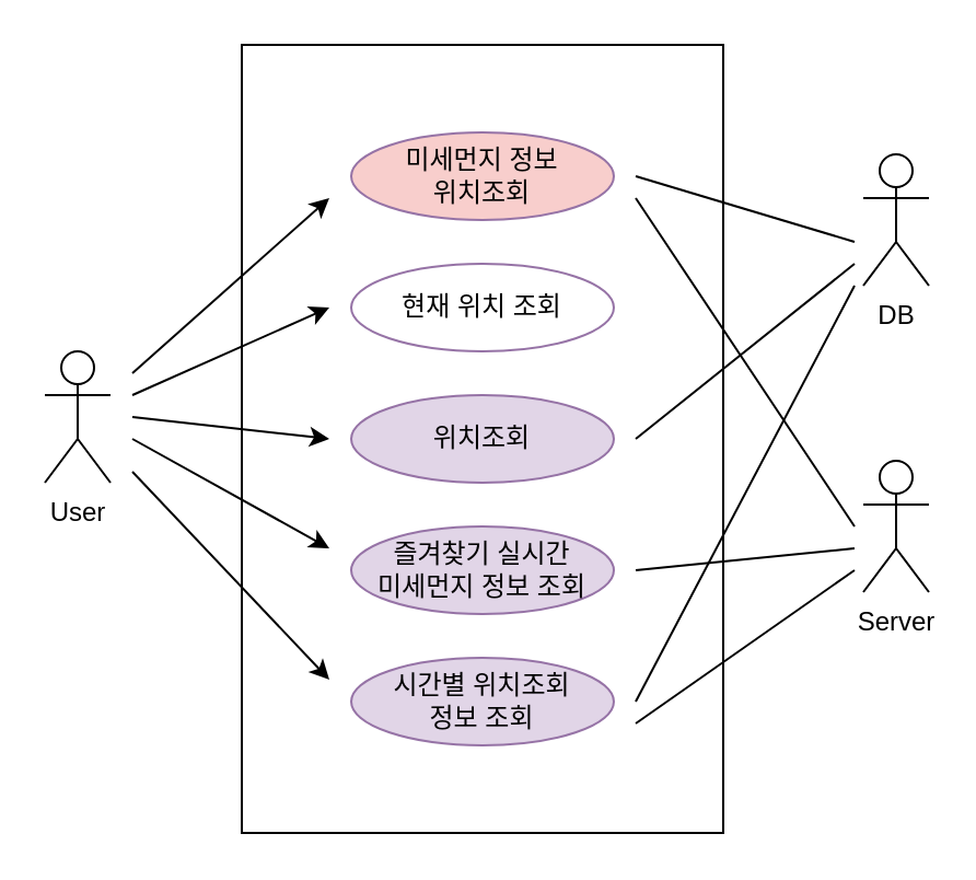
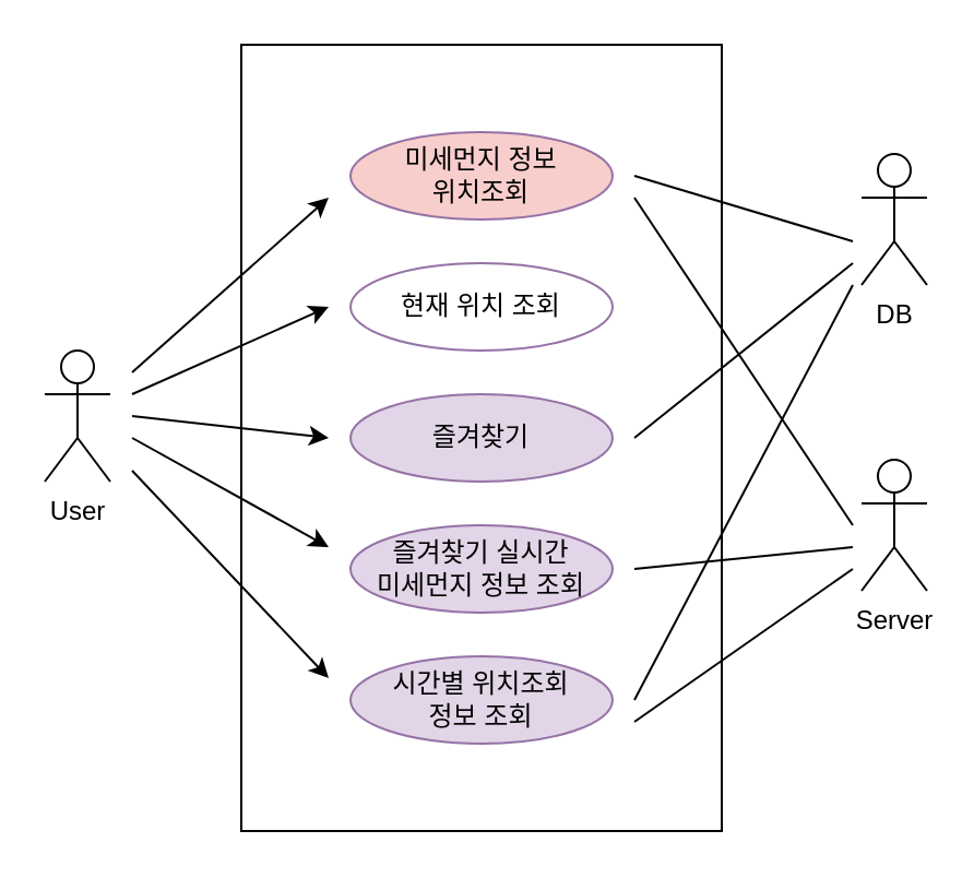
  <mxCell id="0" />
  <mxCell id="1" parent="0" />
  <mxCell id="2" value="User" style="shape=umlActor;verticalLabelPosition=bottom;verticalAlign=top;html=1;outlineConnect=0;" vertex="1" parent="1"><mxGeometry x="20" y="160" width="30" height="60" as="geometry" /></mxCell>
  <mxCell id="3" value="" style="rounded=0;whiteSpace=wrap;html=1;" vertex="1" parent="1"><mxGeometry x="110" y="20" width="220" height="360" as="geometry" /></mxCell>
  <mxCell id="4" value="미세먼지 정보 &lt;br&gt;위치조회" style="ellipse;whiteSpace=wrap;html=1;fillColor=#f8cecc;strokeColor=#9673a6;" vertex="1" parent="1"><mxGeometry x="160" y="60" width="120" height="40" as="geometry" /></mxCell>
  <mxCell id="5" value="DB" style="shape=umlActor;verticalLabelPosition=bottom;verticalAlign=top;html=1;outlineConnect=0;" vertex="1" parent="1"><mxGeometry x="394" y="70" width="30" height="60" as="geometry" /></mxCell>
  <mxCell id="6" value="Server" style="shape=umlActor;verticalLabelPosition=bottom;verticalAlign=top;html=1;outlineConnect=0;" vertex="1" parent="1"><mxGeometry x="394" y="210" width="30" height="60" as="geometry" /></mxCell>
  <mxCell id="7" value="현재 위치 조회" style="ellipse;whiteSpace=wrap;html=1;fillColor=#ffffff;strokeColor=#9673a6;" vertex="1" parent="1"><mxGeometry x="160" y="120" width="120" height="40" as="geometry" /></mxCell>
- <mxCell id="8" value="위치조회" style="ellipse;whiteSpace=wrap;html=1;fillColor=#e1d5e7;strokeColor=#9673a6;" vertex="1" parent="1"><mxGeometry x="160" y="180" width="120" height="40" as="geometry" /></mxCell>
+ <mxCell id="8" value="즐겨찾기" style="ellipse;whiteSpace=wrap;html=1;fillColor=#e1d5e7;strokeColor=#9673a6;" vertex="1" parent="1"><mxGeometry x="160" y="180" width="120" height="40" as="geometry" /></mxCell>
  <mxCell id="9" value="즐겨찾기 실시간 &lt;br&gt;미세먼지 정보 조회" style="ellipse;whiteSpace=wrap;html=1;fillColor=#e1d5e7;strokeColor=#9673a6;" vertex="1" parent="1"><mxGeometry x="160" y="240" width="120" height="40" as="geometry" /></mxCell>
  <mxCell id="10" value="시간별 위치조회 &lt;br&gt;정보 조회" style="ellipse;whiteSpace=wrap;html=1;fillColor=#e1d5e7;strokeColor=#9673a6;" vertex="1" parent="1"><mxGeometry x="160" y="300" width="120" height="40" as="geometry" /></mxCell>
  <mxCell id="11" value="" style="endArrow=classic;html=1;" edge="1" parent="1"><mxGeometry width="50" height="50" relative="1" as="geometry"><mxPoint x="60" y="170" as="sourcePoint" /><mxPoint x="150" y="90" as="targetPoint" /></mxGeometry></mxCell>
  <mxCell id="12" value="" style="endArrow=none;html=1;" edge="1" parent="1"><mxGeometry width="50" height="50" relative="1" as="geometry"><mxPoint x="290" y="80" as="sourcePoint" /><mxPoint x="390" y="110" as="targetPoint" /></mxGeometry></mxCell>
  <mxCell id="13" value="" style="endArrow=classic;html=1;" edge="1" parent="1"><mxGeometry width="50" height="50" relative="1" as="geometry"><mxPoint x="60" y="180" as="sourcePoint" /><mxPoint x="150" y="140" as="targetPoint" /></mxGeometry></mxCell>
  <mxCell id="14" value="" style="endArrow=classic;html=1;" edge="1" parent="1"><mxGeometry width="50" height="50" relative="1" as="geometry"><mxPoint x="60" y="190" as="sourcePoint" /><mxPoint x="150" y="200" as="targetPoint" /></mxGeometry></mxCell>
  <mxCell id="15" value="" style="endArrow=none;html=1;" edge="1" parent="1"><mxGeometry width="50" height="50" relative="1" as="geometry"><mxPoint x="290" y="200" as="sourcePoint" /><mxPoint x="390" y="120" as="targetPoint" /></mxGeometry></mxCell>
  <mxCell id="16" value="" style="endArrow=classic;html=1;" edge="1" parent="1"><mxGeometry width="50" height="50" relative="1" as="geometry"><mxPoint x="60" y="200" as="sourcePoint" /><mxPoint x="150" y="250" as="targetPoint" /></mxGeometry></mxCell>
  <mxCell id="17" value="" style="endArrow=none;html=1;" edge="1" parent="1"><mxGeometry width="50" height="50" relative="1" as="geometry"><mxPoint x="290" y="260" as="sourcePoint" /><mxPoint x="390" y="250" as="targetPoint" /></mxGeometry></mxCell>
  <mxCell id="18" value="" style="endArrow=none;html=1;" edge="1" parent="1"><mxGeometry width="50" height="50" relative="1" as="geometry"><mxPoint x="290" y="90" as="sourcePoint" /><mxPoint x="390" y="240" as="targetPoint" /></mxGeometry></mxCell>
  <mxCell id="19" value="" style="endArrow=classic;html=1;" edge="1" parent="1"><mxGeometry width="50" height="50" relative="1" as="geometry"><mxPoint x="60" y="215" as="sourcePoint" /><mxPoint x="150" y="310" as="targetPoint" /></mxGeometry></mxCell>
  <mxCell id="20" value="" style="endArrow=none;html=1;" edge="1" parent="1"><mxGeometry width="50" height="50" relative="1" as="geometry"><mxPoint x="290" y="320" as="sourcePoint" /><mxPoint x="390" y="130" as="targetPoint" /></mxGeometry></mxCell>
  <mxCell id="21" value="" style="endArrow=none;html=1;" edge="1" parent="1"><mxGeometry width="50" height="50" relative="1" as="geometry"><mxPoint x="290" y="330" as="sourcePoint" /><mxPoint x="390" y="260" as="targetPoint" /></mxGeometry></mxCell>
